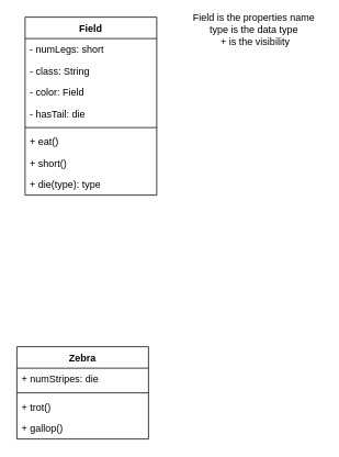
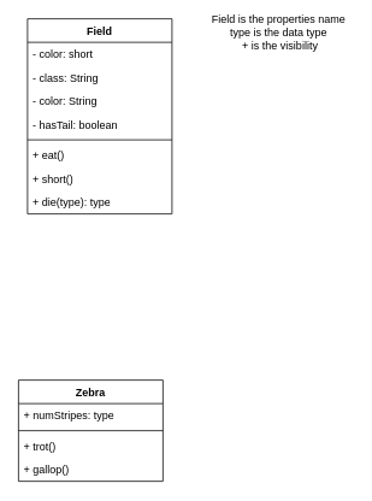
  <mxCell id="0" />
  <mxCell id="1" parent="0" />
  <mxCell id="2" value="Field" style="swimlane;fontStyle=1;align=center;verticalAlign=top;childLayout=stackLayout;horizontal=1;startSize=26;horizontalStack=0;resizeParent=1;resizeParentMax=0;resizeLast=0;collapsible=1;marginBottom=0;whiteSpace=wrap;html=1;" vertex="1" parent="1"><mxGeometry x="30" y="20" width="160" height="216" as="geometry" /></mxCell>
- <mxCell id="3" value="- numLegs: short" style="text;strokeColor=none;fillColor=none;align=left;verticalAlign=top;spacingLeft=4;spacingRight=4;overflow=hidden;rotatable=0;points=[[0,0.5],[1,0.5]];portConstraint=eastwest;whiteSpace=wrap;html=1;" vertex="1" parent="2"><mxGeometry y="26" width="160" height="26" as="geometry" /></mxCell>
+ <mxCell id="3" value="- color: short" style="text;strokeColor=none;fillColor=none;align=left;verticalAlign=top;spacingLeft=4;spacingRight=4;overflow=hidden;rotatable=0;points=[[0,0.5],[1,0.5]];portConstraint=eastwest;whiteSpace=wrap;html=1;" vertex="1" parent="2"><mxGeometry y="26" width="160" height="26" as="geometry" /></mxCell>
  <mxCell id="4" value="- class: String" style="text;strokeColor=none;fillColor=none;align=left;verticalAlign=top;spacingLeft=4;spacingRight=4;overflow=hidden;rotatable=0;points=[[0,0.5],[1,0.5]];portConstraint=eastwest;whiteSpace=wrap;html=1;" vertex="1" parent="2"><mxGeometry y="52" width="160" height="26" as="geometry" /></mxCell>
- <mxCell id="5" value="- color: Field" style="text;strokeColor=none;fillColor=none;align=left;verticalAlign=top;spacingLeft=4;spacingRight=4;overflow=hidden;rotatable=0;points=[[0,0.5],[1,0.5]];portConstraint=eastwest;whiteSpace=wrap;html=1;" vertex="1" parent="2"><mxGeometry y="78" width="160" height="26" as="geometry" /></mxCell>
- <mxCell id="6" value="- hasTail: die" style="text;strokeColor=none;fillColor=none;align=left;verticalAlign=top;spacingLeft=4;spacingRight=4;overflow=hidden;rotatable=0;points=[[0,0.5],[1,0.5]];portConstraint=eastwest;whiteSpace=wrap;html=1;" vertex="1" parent="2"><mxGeometry y="104" width="160" height="26" as="geometry" /></mxCell>
+ <mxCell id="5" value="- color: String" style="text;strokeColor=none;fillColor=none;align=left;verticalAlign=top;spacingLeft=4;spacingRight=4;overflow=hidden;rotatable=0;points=[[0,0.5],[1,0.5]];portConstraint=eastwest;whiteSpace=wrap;html=1;" vertex="1" parent="2"><mxGeometry y="78" width="160" height="26" as="geometry" /></mxCell>
+ <mxCell id="6" value="- hasTail: boolean" style="text;strokeColor=none;fillColor=none;align=left;verticalAlign=top;spacingLeft=4;spacingRight=4;overflow=hidden;rotatable=0;points=[[0,0.5],[1,0.5]];portConstraint=eastwest;whiteSpace=wrap;html=1;" vertex="1" parent="2"><mxGeometry y="104" width="160" height="26" as="geometry" /></mxCell>
  <mxCell id="7" value="" style="line;strokeWidth=1;fillColor=none;align=left;verticalAlign=middle;spacingTop=-1;spacingLeft=3;spacingRight=3;rotatable=0;labelPosition=right;points=[];portConstraint=eastwest;strokeColor=inherit;" vertex="1" parent="2"><mxGeometry y="130" width="160" height="8" as="geometry" /></mxCell>
  <mxCell id="8" value="+ eat()" style="text;strokeColor=none;fillColor=none;align=left;verticalAlign=top;spacingLeft=4;spacingRight=4;overflow=hidden;rotatable=0;points=[[0,0.5],[1,0.5]];portConstraint=eastwest;whiteSpace=wrap;html=1;" vertex="1" parent="2"><mxGeometry y="138" width="160" height="26" as="geometry" /></mxCell>
  <mxCell id="9" value="+ short()" style="text;strokeColor=none;fillColor=none;align=left;verticalAlign=top;spacingLeft=4;spacingRight=4;overflow=hidden;rotatable=0;points=[[0,0.5],[1,0.5]];portConstraint=eastwest;whiteSpace=wrap;html=1;" vertex="1" parent="2"><mxGeometry y="164" width="160" height="26" as="geometry" /></mxCell>
  <mxCell id="10" value="+ die(type): type" style="text;strokeColor=none;fillColor=none;align=left;verticalAlign=top;spacingLeft=4;spacingRight=4;overflow=hidden;rotatable=0;points=[[0,0.5],[1,0.5]];portConstraint=eastwest;whiteSpace=wrap;html=1;" vertex="1" parent="2"><mxGeometry y="190" width="160" height="26" as="geometry" /></mxCell>
  <mxCell id="11" value="Field is the properties name&amp;nbsp;&lt;div&gt;type is the data type&amp;nbsp;&lt;/div&gt;&lt;div&gt;+ is the visibility&lt;/div&gt;" style="text;html=1;align=center;verticalAlign=middle;whiteSpace=wrap;rounded=0;" vertex="1" parent="1"><mxGeometry x="230" y="20" width="160" height="30" as="geometry" /></mxCell>
  <mxCell id="12" value="Zebra" style="swimlane;fontStyle=1;align=center;verticalAlign=top;childLayout=stackLayout;horizontal=1;startSize=26;horizontalStack=0;resizeParent=1;resizeParentMax=0;resizeLast=0;collapsible=1;marginBottom=0;whiteSpace=wrap;html=1;" vertex="1" parent="1"><mxGeometry x="20" y="420" width="160" height="112" as="geometry" /></mxCell>
- <mxCell id="13" value="+ numStripes: die" style="text;strokeColor=none;fillColor=none;align=left;verticalAlign=top;spacingLeft=4;spacingRight=4;overflow=hidden;rotatable=0;points=[[0,0.5],[1,0.5]];portConstraint=eastwest;whiteSpace=wrap;html=1;" vertex="1" parent="12"><mxGeometry y="26" width="160" height="26" as="geometry" /></mxCell>
+ <mxCell id="13" value="+ numStripes: type" style="text;strokeColor=none;fillColor=none;align=left;verticalAlign=top;spacingLeft=4;spacingRight=4;overflow=hidden;rotatable=0;points=[[0,0.5],[1,0.5]];portConstraint=eastwest;whiteSpace=wrap;html=1;" vertex="1" parent="12"><mxGeometry y="26" width="160" height="26" as="geometry" /></mxCell>
  <mxCell id="14" value="" style="line;strokeWidth=1;fillColor=none;align=left;verticalAlign=middle;spacingTop=-1;spacingLeft=3;spacingRight=3;rotatable=0;labelPosition=right;points=[];portConstraint=eastwest;strokeColor=inherit;" vertex="1" parent="12"><mxGeometry y="52" width="160" height="8" as="geometry" /></mxCell>
  <mxCell id="15" value="+ trot()&amp;nbsp;" style="text;strokeColor=none;fillColor=none;align=left;verticalAlign=top;spacingLeft=4;spacingRight=4;overflow=hidden;rotatable=0;points=[[0,0.5],[1,0.5]];portConstraint=eastwest;whiteSpace=wrap;html=1;" vertex="1" parent="12"><mxGeometry y="60" width="160" height="26" as="geometry" /></mxCell>
  <mxCell id="16" value="+ gallop()" style="text;strokeColor=none;fillColor=none;align=left;verticalAlign=top;spacingLeft=4;spacingRight=4;overflow=hidden;rotatable=0;points=[[0,0.5],[1,0.5]];portConstraint=eastwest;whiteSpace=wrap;html=1;" vertex="1" parent="12"><mxGeometry y="86" width="160" height="26" as="geometry" /></mxCell>
